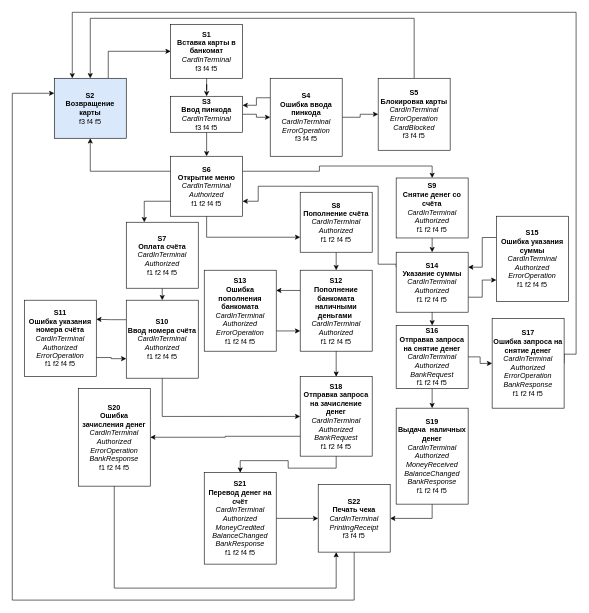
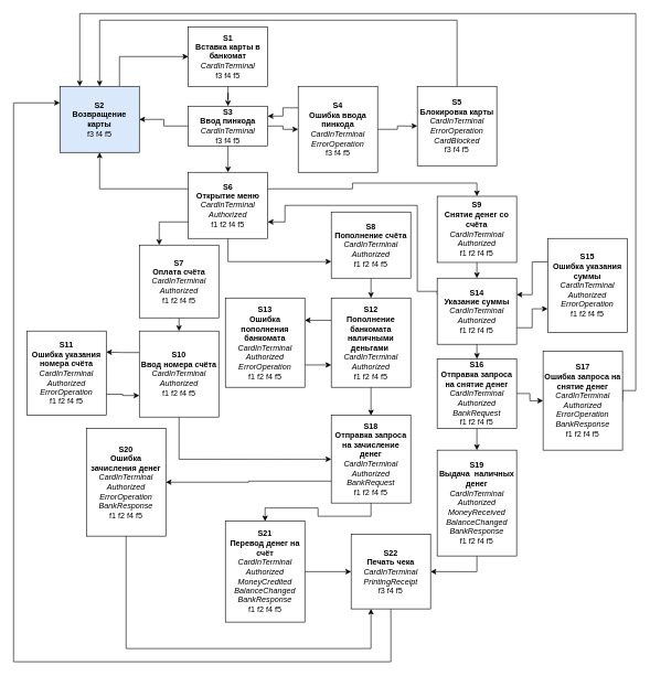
  <mxCell id="0" />
  <mxCell id="1" parent="0" />
  <mxCell id="2" value="" style="edgeStyle=orthogonalEdgeStyle;rounded=0;orthogonalLoop=1;jettySize=auto;html=1;" parent="1" source="3" target="7" edge="1"><mxGeometry relative="1" as="geometry" /></mxCell>
  <mxCell id="3" value="&lt;b&gt;S1&lt;/b&gt;&lt;div&gt;&lt;b&gt;Вставка карты в банкомат&lt;/b&gt;&lt;/div&gt;&lt;div&gt;&lt;i&gt;CardInTerminal&lt;/i&gt;&lt;/div&gt;&lt;div&gt;f3 f4 f5&lt;/div&gt;" style="rounded=0;whiteSpace=wrap;html=1;" parent="1" vertex="1"><mxGeometry x="284" y="40" width="120" height="90" as="geometry" /></mxCell>
  <mxCell id="4" value="" style="edgeStyle=orthogonalEdgeStyle;rounded=0;orthogonalLoop=1;jettySize=auto;html=1;" parent="1" source="7" target="12" edge="1"><mxGeometry relative="1" as="geometry" /></mxCell>
+ <mxCell id="5" value="" style="edgeStyle=orthogonalEdgeStyle;rounded=0;orthogonalLoop=1;jettySize=auto;html=1;" parent="1" source="7" target="9" edge="1"><mxGeometry relative="1" as="geometry" /></mxCell>
  <mxCell id="6" value="" style="edgeStyle=orthogonalEdgeStyle;rounded=0;orthogonalLoop=1;jettySize=auto;html=1;" parent="1" source="7" target="19" edge="1"><mxGeometry relative="1" as="geometry" /></mxCell>
  <mxCell id="7" value="&lt;b&gt;S3&lt;/b&gt;&lt;div&gt;&lt;b&gt;Ввод пинкода&lt;/b&gt;&lt;/div&gt;&lt;div&gt;&lt;i&gt;CardInTerminal&lt;/i&gt;&lt;/div&gt;&lt;div&gt;f3 f4 f5&lt;/div&gt;" style="rounded=0;whiteSpace=wrap;html=1;" parent="1" vertex="1"><mxGeometry x="284" y="160" width="120" height="60" as="geometry" /></mxCell>
  <mxCell id="8" style="edgeStyle=orthogonalEdgeStyle;rounded=0;orthogonalLoop=1;jettySize=auto;html=1;exitX=0.75;exitY=0;exitDx=0;exitDy=0;entryX=0;entryY=0.5;entryDx=0;entryDy=0;" parent="1" source="9" target="3" edge="1"><mxGeometry relative="1" as="geometry" /></mxCell>
  <mxCell id="9" value="&lt;b&gt;S2&lt;/b&gt;&lt;div&gt;&lt;b&gt;Возвращение карты&lt;/b&gt;&lt;/div&gt;&lt;div&gt;f3 f4 f5&lt;/div&gt;" style="rounded=0;whiteSpace=wrap;html=1;fillColor=#dae8fc;" parent="1" vertex="1"><mxGeometry x="90" y="130" width="120" height="100" as="geometry" /></mxCell>
  <mxCell id="10" value="" style="edgeStyle=orthogonalEdgeStyle;rounded=0;orthogonalLoop=1;jettySize=auto;html=1;" parent="1" source="12" target="14" edge="1"><mxGeometry relative="1" as="geometry" /></mxCell>
  <mxCell id="11" style="edgeStyle=orthogonalEdgeStyle;rounded=0;orthogonalLoop=1;jettySize=auto;html=1;exitX=0;exitY=0.25;exitDx=0;exitDy=0;entryX=1;entryY=0.25;entryDx=0;entryDy=0;" parent="1" source="12" target="7" edge="1"><mxGeometry relative="1" as="geometry" /></mxCell>
  <mxCell id="12" value="&lt;b&gt;S4&lt;/b&gt;&lt;div&gt;&lt;b&gt;Ошибка ввода пинкода&lt;/b&gt;&lt;/div&gt;&lt;div&gt;&lt;i&gt;CardInTerminal&lt;/i&gt;&lt;/div&gt;&lt;div&gt;&lt;i&gt;ErrorOperation&lt;/i&gt;&lt;/div&gt;&lt;div&gt;f3 f4 f5&lt;/div&gt;" style="rounded=0;whiteSpace=wrap;html=1;" parent="1" vertex="1"><mxGeometry x="450" y="130" width="120" height="130" as="geometry" /></mxCell>
  <mxCell id="13" style="edgeStyle=orthogonalEdgeStyle;rounded=0;orthogonalLoop=1;jettySize=auto;html=1;exitX=0.5;exitY=0;exitDx=0;exitDy=0;entryX=0.5;entryY=0;entryDx=0;entryDy=0;" parent="1" source="14" target="9" edge="1"><mxGeometry relative="1" as="geometry"><Array as="points"><mxPoint x="690" y="30" /><mxPoint x="150" y="30" /></Array></mxGeometry></mxCell>
  <mxCell id="14" value="&lt;b&gt;S5&lt;/b&gt;&lt;div&gt;&lt;b&gt;Блокировка карты&lt;/b&gt;&lt;/div&gt;&lt;div&gt;&lt;div&gt;&lt;i style=&quot;background-color: transparent; color: light-dark(rgb(0, 0, 0), rgb(255, 255, 255));&quot;&gt;CardInTerminal&lt;/i&gt;&lt;/div&gt;&lt;div&gt;&lt;i style=&quot;background-color: transparent; color: light-dark(rgb(0, 0, 0), rgb(255, 255, 255));&quot;&gt;ErrorOperation&lt;/i&gt;&lt;/div&gt;&lt;/div&gt;&lt;div&gt;&lt;i&gt;CardBlocked&lt;/i&gt;&lt;/div&gt;&lt;div&gt;f3 f4 f5&lt;/div&gt;" style="rounded=0;whiteSpace=wrap;html=1;" parent="1" vertex="1"><mxGeometry x="630" y="130" width="120" height="120" as="geometry" /></mxCell>
  <mxCell id="15" style="edgeStyle=orthogonalEdgeStyle;rounded=0;orthogonalLoop=1;jettySize=auto;html=1;exitX=0;exitY=0.25;exitDx=0;exitDy=0;entryX=0.5;entryY=1;entryDx=0;entryDy=0;" parent="1" source="19" target="9" edge="1"><mxGeometry relative="1" as="geometry" /></mxCell>
  <mxCell id="16" style="edgeStyle=orthogonalEdgeStyle;rounded=0;orthogonalLoop=1;jettySize=auto;html=1;exitX=0;exitY=0.75;exitDx=0;exitDy=0;entryX=0.25;entryY=0;entryDx=0;entryDy=0;" parent="1" source="19" target="21" edge="1"><mxGeometry relative="1" as="geometry" /></mxCell>
  <mxCell id="17" style="edgeStyle=orthogonalEdgeStyle;rounded=0;orthogonalLoop=1;jettySize=auto;html=1;exitX=0.5;exitY=1;exitDx=0;exitDy=0;entryX=0;entryY=0.75;entryDx=0;entryDy=0;" parent="1" source="19" target="25" edge="1"><mxGeometry relative="1" as="geometry" /></mxCell>
  <mxCell id="18" style="edgeStyle=orthogonalEdgeStyle;rounded=0;orthogonalLoop=1;jettySize=auto;html=1;exitX=1;exitY=0.25;exitDx=0;exitDy=0;entryX=0.5;entryY=0;entryDx=0;entryDy=0;" parent="1" source="19" target="23" edge="1"><mxGeometry relative="1" as="geometry" /></mxCell>
  <mxCell id="19" value="&lt;b&gt;S6&lt;/b&gt;&lt;div&gt;&lt;b&gt;Открытие меню&lt;/b&gt;&lt;/div&gt;&lt;div&gt;&lt;i style=&quot;background-color: transparent; color: light-dark(rgb(0, 0, 0), rgb(255, 255, 255));&quot;&gt;CardInTerminal&lt;/i&gt;&lt;/div&gt;&lt;div&gt;&lt;i style=&quot;background-color: transparent; color: light-dark(rgb(0, 0, 0), rgb(255, 255, 255));&quot;&gt;Authorized&lt;/i&gt;&lt;/div&gt;&lt;div&gt;f1 f2 f4 f5&lt;/div&gt;" style="rounded=0;whiteSpace=wrap;html=1;" parent="1" vertex="1"><mxGeometry x="284" y="260" width="120" height="100" as="geometry" /></mxCell>
  <mxCell id="20" style="edgeStyle=orthogonalEdgeStyle;rounded=0;orthogonalLoop=1;jettySize=auto;html=1;exitX=0.5;exitY=1;exitDx=0;exitDy=0;entryX=0.5;entryY=0;entryDx=0;entryDy=0;" parent="1" source="21" target="39" edge="1"><mxGeometry relative="1" as="geometry" /></mxCell>
  <mxCell id="21" value="&lt;b&gt;S7&lt;/b&gt;&lt;div&gt;&lt;b&gt;Оплата счёта&lt;/b&gt;&lt;/div&gt;&lt;div&gt;&lt;div&gt;&lt;i style=&quot;background-color: transparent; color: light-dark(rgb(0, 0, 0), rgb(255, 255, 255));&quot;&gt;CardInTerminal&lt;/i&gt;&lt;/div&gt;&lt;div&gt;&lt;i style=&quot;background-color: transparent; color: light-dark(rgb(0, 0, 0), rgb(255, 255, 255));&quot;&gt;Authorized&lt;/i&gt;&lt;/div&gt;&lt;/div&gt;&lt;div&gt;f1 f2 f4 f5&lt;/div&gt;" style="rounded=0;whiteSpace=wrap;html=1;" parent="1" vertex="1"><mxGeometry x="210" y="370" width="120" height="110" as="geometry" /></mxCell>
  <mxCell id="22" style="edgeStyle=orthogonalEdgeStyle;rounded=0;orthogonalLoop=1;jettySize=auto;html=1;exitX=0.5;exitY=1;exitDx=0;exitDy=0;entryX=0.5;entryY=0;entryDx=0;entryDy=0;" parent="1" source="23" target="29" edge="1"><mxGeometry relative="1" as="geometry" /></mxCell>
  <mxCell id="23" value="&lt;b&gt;S9&lt;/b&gt;&lt;div&gt;&lt;b&gt;Снятие денег со счёта&lt;/b&gt;&lt;/div&gt;&lt;div&gt;&lt;i&gt;CardInTerminal&lt;/i&gt;&lt;/div&gt;&lt;div&gt;&lt;i&gt;Authorized&lt;/i&gt;&lt;/div&gt;&lt;div&gt;f1 f2 f4 f5&lt;/div&gt;" style="rounded=0;whiteSpace=wrap;html=1;" parent="1" vertex="1"><mxGeometry x="660" y="296.25" width="120" height="100" as="geometry" /></mxCell>
  <mxCell id="24" style="edgeStyle=orthogonalEdgeStyle;rounded=0;orthogonalLoop=1;jettySize=auto;html=1;exitX=0.5;exitY=1;exitDx=0;exitDy=0;entryX=0.5;entryY=0;entryDx=0;entryDy=0;" parent="1" source="25" target="36" edge="1"><mxGeometry relative="1" as="geometry" /></mxCell>
  <mxCell id="25" value="&lt;b&gt;S8&lt;/b&gt;&lt;div&gt;&lt;b&gt;Пополнение счёта&lt;/b&gt;&lt;/div&gt;&lt;div&gt;&lt;div&gt;&lt;i&gt;CardInTerminal&lt;/i&gt;&lt;/div&gt;&lt;div&gt;&lt;i&gt;Authorized&lt;/i&gt;&lt;/div&gt;&lt;/div&gt;&lt;div&gt;f1 f2 f4 f5&lt;/div&gt;" style="rounded=0;whiteSpace=wrap;html=1;" parent="1" vertex="1"><mxGeometry x="500" y="320" width="120" height="100" as="geometry" /></mxCell>
  <mxCell id="26" style="edgeStyle=orthogonalEdgeStyle;rounded=0;orthogonalLoop=1;jettySize=auto;html=1;exitX=0.5;exitY=1;exitDx=0;exitDy=0;entryX=0.5;entryY=0;entryDx=0;entryDy=0;" parent="1" source="48" target="33" edge="1"><mxGeometry relative="1" as="geometry" /></mxCell>
  <mxCell id="27" style="edgeStyle=orthogonalEdgeStyle;rounded=0;orthogonalLoop=1;jettySize=auto;html=1;exitX=1;exitY=0.75;exitDx=0;exitDy=0;entryX=0;entryY=0.75;entryDx=0;entryDy=0;" parent="1" source="29" target="31" edge="1"><mxGeometry relative="1" as="geometry" /></mxCell>
  <mxCell id="28" style="edgeStyle=orthogonalEdgeStyle;rounded=0;orthogonalLoop=1;jettySize=auto;html=1;exitX=0;exitY=0.25;exitDx=0;exitDy=0;entryX=1;entryY=0.75;entryDx=0;entryDy=0;" parent="1" source="29" target="19" edge="1"><mxGeometry relative="1" as="geometry"><Array as="points"><mxPoint x="660" y="440" /><mxPoint x="630" y="440" /><mxPoint x="630" y="310" /><mxPoint x="430" y="310" /><mxPoint x="430" y="335" /></Array></mxGeometry></mxCell>
  <mxCell id="29" value="&lt;b&gt;S14&lt;/b&gt;&lt;div&gt;&lt;b&gt;Указание суммы&lt;/b&gt;&lt;/div&gt;&lt;div&gt;&lt;div&gt;&lt;i&gt;CardInTerminal&lt;/i&gt;&lt;/div&gt;&lt;div&gt;&lt;i&gt;Authorized&lt;/i&gt;&lt;/div&gt;&lt;/div&gt;&lt;div&gt;f1 f2 f4 f5&lt;/div&gt;" style="rounded=0;whiteSpace=wrap;html=1;" parent="1" vertex="1"><mxGeometry x="660" y="420" width="120" height="100" as="geometry" /></mxCell>
  <mxCell id="30" style="edgeStyle=orthogonalEdgeStyle;rounded=0;orthogonalLoop=1;jettySize=auto;html=1;exitX=0;exitY=0.25;exitDx=0;exitDy=0;entryX=1;entryY=0.25;entryDx=0;entryDy=0;" parent="1" source="31" target="29" edge="1"><mxGeometry relative="1" as="geometry" /></mxCell>
  <mxCell id="31" value="&lt;div&gt;&lt;b&gt;S15&lt;/b&gt;&lt;/div&gt;&lt;div&gt;&lt;b&gt;Ошибка указания суммы&lt;/b&gt;&lt;/div&gt;&lt;div&gt;&lt;div&gt;&lt;i&gt;CardInTerminal&lt;/i&gt;&lt;/div&gt;&lt;div&gt;&lt;i&gt;Authorized&lt;/i&gt;&lt;/div&gt;&lt;/div&gt;&lt;div&gt;&lt;div&gt;&lt;i&gt;ErrorOperation&lt;/i&gt;&lt;/div&gt;&lt;/div&gt;&lt;div&gt;f1 f2 f4 f5&lt;/div&gt;" style="rounded=0;whiteSpace=wrap;html=1;" parent="1" vertex="1"><mxGeometry x="827" y="360" width="120" height="141.88" as="geometry" /></mxCell>
  <mxCell id="32" style="edgeStyle=orthogonalEdgeStyle;rounded=0;orthogonalLoop=1;jettySize=auto;html=1;exitX=0.5;exitY=1;exitDx=0;exitDy=0;entryX=1;entryY=0.5;entryDx=0;entryDy=0;" parent="1" source="33" target="45" edge="1"><mxGeometry relative="1" as="geometry" /></mxCell>
  <mxCell id="33" value="&lt;b&gt;S19&lt;/b&gt;&lt;div&gt;&lt;b&gt;Выдача&amp;nbsp; наличных денег&lt;/b&gt;&lt;/div&gt;&lt;div&gt;&lt;div&gt;&lt;div&gt;&lt;i&gt;CardInTerminal&lt;/i&gt;&lt;/div&gt;&lt;div&gt;&lt;i&gt;Authorized&lt;/i&gt;&lt;/div&gt;&lt;/div&gt;&lt;div&gt;&lt;i&gt;MoneyReceived&lt;/i&gt;&lt;/div&gt;&lt;div&gt;&lt;i&gt;BalanceChanged&lt;/i&gt;&lt;/div&gt;&lt;div&gt;&lt;i&gt;BankResponse&lt;/i&gt;&lt;/div&gt;&lt;/div&gt;&lt;div&gt;f1 f2 f4 f5&lt;/div&gt;" style="rounded=0;whiteSpace=wrap;html=1;" parent="1" vertex="1"><mxGeometry x="660" y="680" width="120" height="160" as="geometry" /></mxCell>
  <mxCell id="34" style="edgeStyle=orthogonalEdgeStyle;rounded=0;orthogonalLoop=1;jettySize=auto;html=1;exitX=0.5;exitY=1;exitDx=0;exitDy=0;entryX=0.5;entryY=0;entryDx=0;entryDy=0;" parent="1" source="53" target="43" edge="1"><mxGeometry relative="1" as="geometry" /></mxCell>
  <mxCell id="35" style="edgeStyle=orthogonalEdgeStyle;rounded=0;orthogonalLoop=1;jettySize=auto;html=1;exitX=0;exitY=0.25;exitDx=0;exitDy=0;entryX=1;entryY=0.25;entryDx=0;entryDy=0;" parent="1" source="36" target="41" edge="1"><mxGeometry relative="1" as="geometry" /></mxCell>
  <mxCell id="36" value="&lt;b&gt;S12&lt;/b&gt;&lt;div&gt;&lt;b&gt;Пополнение банкомата&lt;/b&gt;&lt;/div&gt;&lt;div&gt;&lt;b style=&quot;background-color: transparent; color: light-dark(rgb(0, 0, 0), rgb(255, 255, 255));&quot;&gt;наличными деньгами&amp;nbsp;&lt;/b&gt;&lt;/div&gt;&lt;div&gt;&lt;div&gt;&lt;i&gt;CardInTerminal&lt;/i&gt;&lt;/div&gt;&lt;div&gt;&lt;i&gt;Authorized&lt;/i&gt;&lt;/div&gt;&lt;/div&gt;&lt;div&gt;f1 f2 f4 f5&lt;/div&gt;" style="rounded=0;whiteSpace=wrap;html=1;" parent="1" vertex="1"><mxGeometry x="500" y="450" width="120" height="135" as="geometry" /></mxCell>
  <mxCell id="37" style="edgeStyle=orthogonalEdgeStyle;rounded=0;orthogonalLoop=1;jettySize=auto;html=1;exitX=0.5;exitY=1;exitDx=0;exitDy=0;entryX=0;entryY=0.5;entryDx=0;entryDy=0;" parent="1" source="39" target="53" edge="1"><mxGeometry relative="1" as="geometry" /></mxCell>
  <mxCell id="38" style="edgeStyle=orthogonalEdgeStyle;rounded=0;orthogonalLoop=1;jettySize=auto;html=1;exitX=0;exitY=0.25;exitDx=0;exitDy=0;entryX=1;entryY=0.25;entryDx=0;entryDy=0;" parent="1" source="39" target="55" edge="1"><mxGeometry relative="1" as="geometry" /></mxCell>
  <mxCell id="39" value="&lt;b&gt;S10&lt;/b&gt;&lt;div&gt;&lt;b&gt;Ввод номера счёта&lt;/b&gt;&lt;/div&gt;&lt;div&gt;&lt;div&gt;&lt;i style=&quot;background-color: transparent; color: light-dark(rgb(0, 0, 0), rgb(255, 255, 255));&quot;&gt;CardInTerminal&lt;/i&gt;&lt;/div&gt;&lt;div&gt;&lt;i style=&quot;background-color: transparent; color: light-dark(rgb(0, 0, 0), rgb(255, 255, 255));&quot;&gt;Authorized&lt;/i&gt;&lt;/div&gt;&lt;/div&gt;&lt;div&gt;f1 f2 f4 f5&lt;/div&gt;" style="rounded=0;whiteSpace=wrap;html=1;" parent="1" vertex="1"><mxGeometry x="210" y="500" width="120" height="130" as="geometry" /></mxCell>
  <mxCell id="40" style="edgeStyle=orthogonalEdgeStyle;rounded=0;orthogonalLoop=1;jettySize=auto;html=1;exitX=1;exitY=0.75;exitDx=0;exitDy=0;entryX=0;entryY=0.75;entryDx=0;entryDy=0;" parent="1" source="41" target="36" edge="1"><mxGeometry relative="1" as="geometry" /></mxCell>
  <mxCell id="41" value="&lt;b&gt;S13&lt;/b&gt;&lt;div&gt;&lt;b&gt;Ошибка пополнения банкомата&lt;/b&gt;&lt;/div&gt;&lt;div&gt;&lt;div&gt;&lt;div&gt;&lt;i&gt;CardInTerminal&lt;/i&gt;&lt;/div&gt;&lt;div&gt;&lt;i&gt;Authorized&lt;/i&gt;&lt;/div&gt;&lt;/div&gt;&lt;div&gt;&lt;i&gt;ErrorOperation&lt;/i&gt;&lt;/div&gt;&lt;/div&gt;&lt;div&gt;f1 f2 f4 f5&lt;/div&gt;" style="rounded=0;whiteSpace=wrap;html=1;" parent="1" vertex="1"><mxGeometry x="340" y="450" width="120" height="135" as="geometry" /></mxCell>
  <mxCell id="42" style="edgeStyle=orthogonalEdgeStyle;rounded=0;orthogonalLoop=1;jettySize=auto;html=1;exitX=1;exitY=0.5;exitDx=0;exitDy=0;entryX=0;entryY=0.5;entryDx=0;entryDy=0;" parent="1" source="43" target="45" edge="1"><mxGeometry relative="1" as="geometry" /></mxCell>
  <mxCell id="43" value="&lt;b&gt;S21&lt;/b&gt;&lt;div&gt;&lt;b&gt;Перевод денег на счёт&lt;/b&gt;&lt;/div&gt;&lt;div&gt;&lt;div&gt;&lt;div&gt;&lt;i&gt;CardInTerminal&lt;/i&gt;&lt;/div&gt;&lt;div&gt;&lt;i&gt;Authorized&lt;/i&gt;&lt;/div&gt;&lt;/div&gt;&lt;div&gt;&lt;i&gt;MoneyCredited&lt;/i&gt;&lt;/div&gt;&lt;div&gt;&lt;i&gt;BalanceChanged&lt;/i&gt;&lt;/div&gt;&lt;div&gt;&lt;i&gt;BankResponse&lt;/i&gt;&lt;/div&gt;&lt;/div&gt;&lt;div&gt;f1 f2 f4 f5&lt;/div&gt;" style="rounded=0;whiteSpace=wrap;html=1;" parent="1" vertex="1"><mxGeometry x="340" y="787.5" width="120" height="152.5" as="geometry" /></mxCell>
  <mxCell id="44" style="edgeStyle=orthogonalEdgeStyle;rounded=0;orthogonalLoop=1;jettySize=auto;html=1;exitX=0.5;exitY=1;exitDx=0;exitDy=0;entryX=0;entryY=0.25;entryDx=0;entryDy=0;" parent="1" source="45" target="9" edge="1"><mxGeometry relative="1" as="geometry"><Array as="points"><mxPoint x="590" y="1000" /><mxPoint x="20" y="1000" /><mxPoint x="20" y="155" /></Array></mxGeometry></mxCell>
  <mxCell id="45" value="&lt;b&gt;S22&lt;/b&gt;&lt;div&gt;&lt;b&gt;Печать чека&lt;/b&gt;&lt;/div&gt;&lt;div&gt;&lt;div&gt;&lt;i&gt;CardInTerminal&lt;/i&gt;&lt;/div&gt;&lt;/div&gt;&lt;div&gt;&lt;i style=&quot;color: light-dark(rgb(0, 0, 0), rgb(255, 255, 255)); background-color: transparent;&quot;&gt;PrintingReceipt&lt;/i&gt;&lt;/div&gt;&lt;div&gt;f3 f4 f5&lt;/div&gt;" style="rounded=0;whiteSpace=wrap;html=1;" parent="1" vertex="1"><mxGeometry x="530" y="807.5" width="120" height="112.5" as="geometry" /></mxCell>
  <mxCell id="46" value="" style="edgeStyle=orthogonalEdgeStyle;rounded=0;orthogonalLoop=1;jettySize=auto;html=1;exitX=0.5;exitY=1;exitDx=0;exitDy=0;entryX=0.5;entryY=0;entryDx=0;entryDy=0;" parent="1" source="29" target="48" edge="1"><mxGeometry relative="1" as="geometry"><mxPoint x="560" y="560" as="sourcePoint" /><mxPoint x="560" y="730" as="targetPoint" /></mxGeometry></mxCell>
  <mxCell id="47" style="edgeStyle=orthogonalEdgeStyle;rounded=0;orthogonalLoop=1;jettySize=auto;html=1;exitX=1;exitY=0.5;exitDx=0;exitDy=0;entryX=0;entryY=0.5;entryDx=0;entryDy=0;" parent="1" source="48" target="50" edge="1"><mxGeometry relative="1" as="geometry" /></mxCell>
  <mxCell id="48" value="&lt;b&gt;S16&lt;/b&gt;&lt;div&gt;&lt;b&gt;Отправка запроса на снятие денег&lt;/b&gt;&lt;/div&gt;&lt;div&gt;&lt;div&gt;&lt;i&gt;CardInTerminal&lt;/i&gt;&lt;/div&gt;&lt;div&gt;&lt;i&gt;Authorized&lt;/i&gt;&lt;/div&gt;&lt;/div&gt;&lt;div&gt;&lt;i&gt;BankRequest&lt;/i&gt;&lt;/div&gt;&lt;div&gt;f1 f2 f4 f5&lt;/div&gt;" style="rounded=0;whiteSpace=wrap;html=1;" parent="1" vertex="1"><mxGeometry x="660" y="542" width="120" height="105" as="geometry" /></mxCell>
  <mxCell id="49" style="edgeStyle=orthogonalEdgeStyle;rounded=0;orthogonalLoop=1;jettySize=auto;html=1;exitX=1;exitY=0.5;exitDx=0;exitDy=0;entryX=0.25;entryY=0;entryDx=0;entryDy=0;" parent="1" source="50" target="9" edge="1"><mxGeometry relative="1" as="geometry"><Array as="points"><mxPoint x="940" y="590" /><mxPoint x="960" y="590" /><mxPoint x="960" y="20" /><mxPoint x="120" y="20" /></Array></mxGeometry></mxCell>
  <mxCell id="50" value="&lt;b&gt;S17&lt;/b&gt;&lt;div&gt;&lt;span style=&quot;background-color: transparent; color: light-dark(rgb(0, 0, 0), rgb(255, 255, 255));&quot;&gt;&lt;b&gt;Ошибка запроса на снятие денег&lt;/b&gt;&lt;/span&gt;&lt;/div&gt;&lt;div&gt;&lt;i style=&quot;background-color: transparent; color: light-dark(rgb(0, 0, 0), rgb(255, 255, 255));&quot;&gt;CardInTerminal&lt;/i&gt;&lt;/div&gt;&lt;div&gt;&lt;div&gt;&lt;i&gt;Authorized&lt;/i&gt;&lt;/div&gt;&lt;/div&gt;&lt;div&gt;&lt;div&gt;&lt;i&gt;ErrorOperation&lt;/i&gt;&lt;/div&gt;&lt;/div&gt;&lt;div&gt;&lt;i&gt;BankResponse&lt;/i&gt;&lt;i&gt;&lt;/i&gt;&lt;/div&gt;&lt;div&gt;f1 f2 f4 f5&lt;/div&gt;" style="rounded=0;whiteSpace=wrap;html=1;" parent="1" vertex="1"><mxGeometry x="820" y="530.75" width="120" height="149.25" as="geometry" /></mxCell>
  <mxCell id="51" value="" style="edgeStyle=orthogonalEdgeStyle;rounded=0;orthogonalLoop=1;jettySize=auto;html=1;exitX=0.5;exitY=1;exitDx=0;exitDy=0;entryX=0.5;entryY=0;entryDx=0;entryDy=0;" parent="1" source="36" target="53" edge="1"><mxGeometry relative="1" as="geometry"><mxPoint x="270" y="735" as="sourcePoint" /><mxPoint x="270" y="900" as="targetPoint" /></mxGeometry></mxCell>
  <mxCell id="52" style="edgeStyle=orthogonalEdgeStyle;rounded=0;orthogonalLoop=1;jettySize=auto;html=1;exitX=0;exitY=0.75;exitDx=0;exitDy=0;entryX=1;entryY=0.5;entryDx=0;entryDy=0;" parent="1" source="53" target="57" edge="1"><mxGeometry relative="1" as="geometry" /></mxCell>
  <mxCell id="53" value="&lt;b&gt;S18&lt;/b&gt;&lt;div&gt;&lt;b&gt;Отправка запроса на зачисление денег&lt;/b&gt;&lt;/div&gt;&lt;div&gt;&lt;div&gt;&lt;i&gt;CardInTerminal&lt;/i&gt;&lt;/div&gt;&lt;div&gt;&lt;i&gt;Authorized&lt;/i&gt;&lt;/div&gt;&lt;/div&gt;&lt;div&gt;&lt;i&gt;BankRequest&lt;/i&gt;&lt;/div&gt;&lt;div&gt;f1 f2 f4 f5&lt;/div&gt;" style="rounded=0;whiteSpace=wrap;html=1;" parent="1" vertex="1"><mxGeometry x="500" y="627.5" width="120" height="132.5" as="geometry" /></mxCell>
  <mxCell id="54" style="edgeStyle=orthogonalEdgeStyle;rounded=0;orthogonalLoop=1;jettySize=auto;html=1;exitX=1;exitY=0.75;exitDx=0;exitDy=0;entryX=0;entryY=0.75;entryDx=0;entryDy=0;" parent="1" source="55" target="39" edge="1"><mxGeometry relative="1" as="geometry" /></mxCell>
  <mxCell id="55" value="&lt;b&gt;S11&lt;/b&gt;&lt;div&gt;&lt;b&gt;Ошибка указания номера счёта&lt;/b&gt;&lt;/div&gt;&lt;div&gt;&lt;div&gt;&lt;i&gt;CardInTerminal&lt;/i&gt;&lt;/div&gt;&lt;div&gt;&lt;i&gt;Authorized&lt;/i&gt;&lt;/div&gt;&lt;/div&gt;&lt;div&gt;&lt;div&gt;&lt;i&gt;ErrorOperation&lt;/i&gt;&lt;/div&gt;&lt;/div&gt;&lt;div&gt;f1 f2 f4 f5&lt;/div&gt;" style="rounded=0;whiteSpace=wrap;html=1;" parent="1" vertex="1"><mxGeometry x="40" y="500" width="120" height="127.5" as="geometry" /></mxCell>
  <mxCell id="56" style="edgeStyle=orthogonalEdgeStyle;rounded=0;orthogonalLoop=1;jettySize=auto;html=1;exitX=0.5;exitY=1;exitDx=0;exitDy=0;entryX=0.25;entryY=1;entryDx=0;entryDy=0;" parent="1" source="57" target="45" edge="1"><mxGeometry relative="1" as="geometry"><Array as="points"><mxPoint x="190" y="980" /><mxPoint x="560" y="980" /></Array></mxGeometry></mxCell>
  <mxCell id="57" value="&lt;div&gt;&lt;b&gt;S20&lt;/b&gt;&lt;/div&gt;&lt;div&gt;&lt;b&gt;Ошибка зачисления денег&lt;/b&gt;&lt;/div&gt;&lt;div&gt;&lt;div&gt;&lt;i&gt;CardInTerminal&lt;/i&gt;&lt;/div&gt;&lt;div&gt;&lt;i&gt;Authorized&lt;/i&gt;&lt;/div&gt;&lt;/div&gt;&lt;div&gt;&lt;div&gt;&lt;i&gt;ErrorOperation&lt;/i&gt;&lt;/div&gt;&lt;/div&gt;&lt;div&gt;&lt;i&gt;BankResponse&lt;/i&gt;&lt;i&gt;&lt;/i&gt;&lt;/div&gt;&lt;div&gt;f1 f2 f4 f5&lt;/div&gt;" style="rounded=0;whiteSpace=wrap;html=1;" parent="1" vertex="1"><mxGeometry x="130" y="647" width="120" height="163" as="geometry" /></mxCell>
